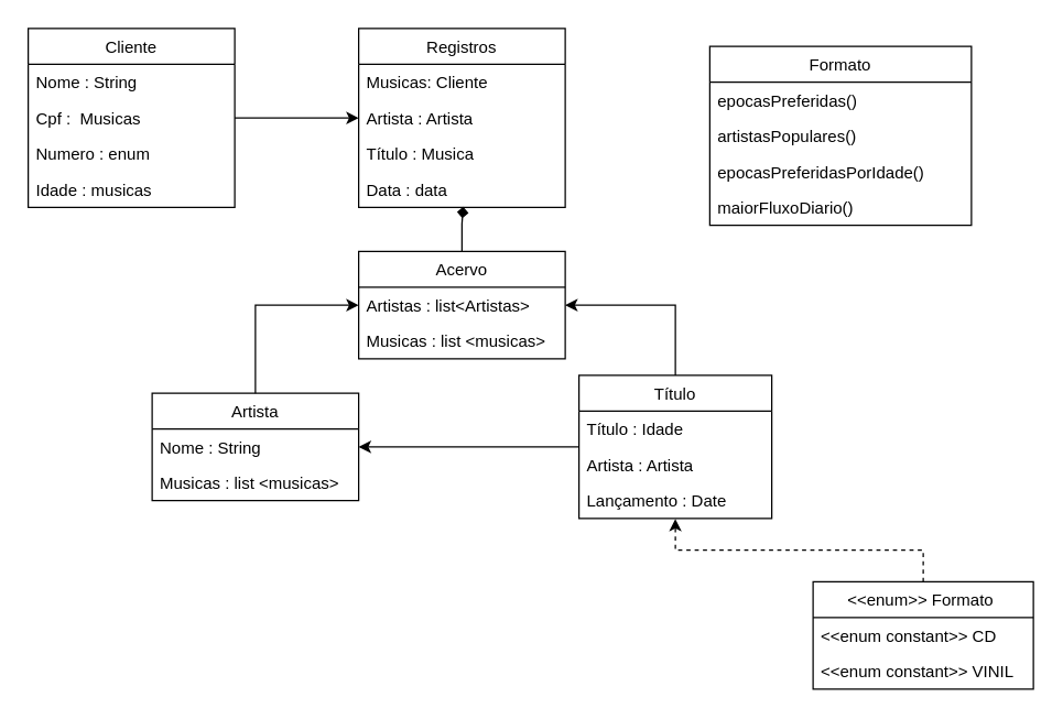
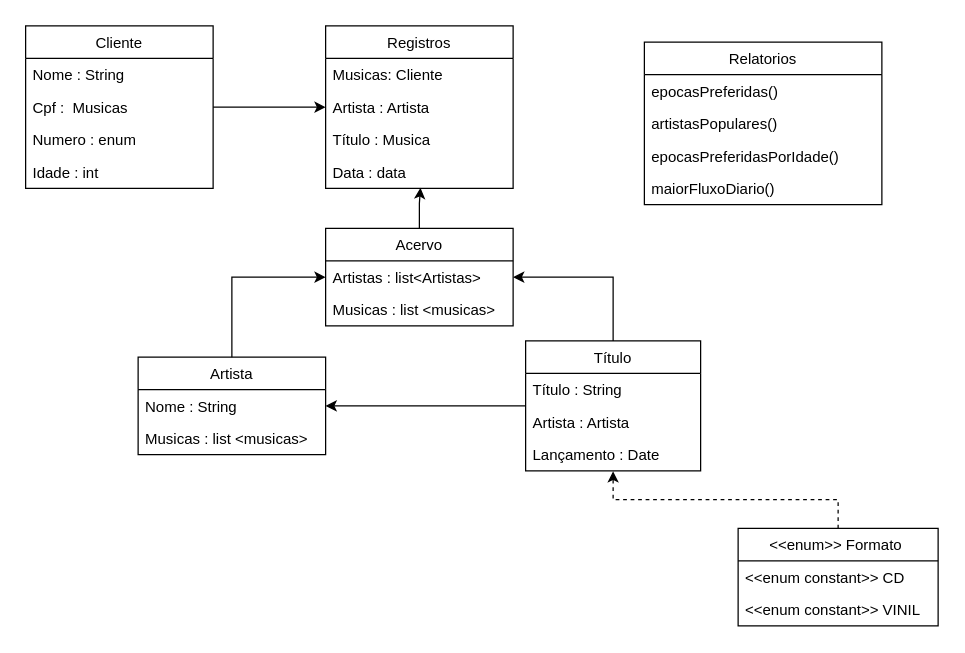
  <mxCell id="0" />
  <mxCell id="1" parent="0" />
  <mxCell id="2" style="edgeStyle=orthogonalEdgeStyle;rounded=0;orthogonalLoop=1;jettySize=auto;html=1;entryX=0;entryY=0.5;entryDx=0;entryDy=0;" edge="1" parent="1" source="3" target="34"><mxGeometry relative="1" as="geometry" /></mxCell>
  <mxCell id="3" value="Artista" style="swimlane;fontStyle=0;childLayout=stackLayout;horizontal=1;startSize=26;fillColor=none;horizontalStack=0;resizeParent=1;resizeParentMax=0;resizeLast=0;collapsible=1;marginBottom=0;" vertex="1" parent="1"><mxGeometry x="110" y="285" width="150" height="78" as="geometry" /></mxCell>
  <mxCell id="4" value="Nome : String" style="text;strokeColor=none;fillColor=none;align=left;verticalAlign=top;spacingLeft=4;spacingRight=4;overflow=hidden;rotatable=0;points=[[0,0.5],[1,0.5]];portConstraint=eastwest;" vertex="1" parent="3"><mxGeometry y="26" width="150" height="26" as="geometry" /></mxCell>
  <mxCell id="5" value="Musicas : list &lt;musicas&gt;&#10;" style="text;strokeColor=none;fillColor=none;align=left;verticalAlign=top;spacingLeft=4;spacingRight=4;overflow=hidden;rotatable=0;points=[[0,0.5],[1,0.5]];portConstraint=eastwest;" vertex="1" parent="3"><mxGeometry y="52" width="150" height="26" as="geometry" /></mxCell>
  <mxCell id="6" style="edgeStyle=orthogonalEdgeStyle;rounded=0;orthogonalLoop=1;jettySize=auto;html=1;entryX=1;entryY=0.5;entryDx=0;entryDy=0;" edge="1" parent="1" source="8" target="4"><mxGeometry relative="1" as="geometry" /></mxCell>
  <mxCell id="7" style="edgeStyle=orthogonalEdgeStyle;rounded=0;orthogonalLoop=1;jettySize=auto;html=1;entryX=1;entryY=0.5;entryDx=0;entryDy=0;" edge="1" parent="1" source="8" target="34"><mxGeometry relative="1" as="geometry" /></mxCell>
  <mxCell id="8" value="Título" style="swimlane;fontStyle=0;childLayout=stackLayout;horizontal=1;startSize=26;fillColor=none;horizontalStack=0;resizeParent=1;resizeParentMax=0;resizeLast=0;collapsible=1;marginBottom=0;" vertex="1" parent="1"><mxGeometry x="420" y="272" width="140" height="104" as="geometry" /></mxCell>
- <mxCell id="9" value="Título : Idade" style="text;strokeColor=none;fillColor=none;align=left;verticalAlign=top;spacingLeft=4;spacingRight=4;overflow=hidden;rotatable=0;points=[[0,0.5],[1,0.5]];portConstraint=eastwest;" vertex="1" parent="8"><mxGeometry y="26" width="140" height="26" as="geometry" /></mxCell>
+ <mxCell id="9" value="Título : String" style="text;strokeColor=none;fillColor=none;align=left;verticalAlign=top;spacingLeft=4;spacingRight=4;overflow=hidden;rotatable=0;points=[[0,0.5],[1,0.5]];portConstraint=eastwest;" vertex="1" parent="8"><mxGeometry y="26" width="140" height="26" as="geometry" /></mxCell>
  <mxCell id="10" value="Artista : Artista" style="text;strokeColor=none;fillColor=none;align=left;verticalAlign=top;spacingLeft=4;spacingRight=4;overflow=hidden;rotatable=0;points=[[0,0.5],[1,0.5]];portConstraint=eastwest;" vertex="1" parent="8"><mxGeometry y="52" width="140" height="26" as="geometry" /></mxCell>
  <mxCell id="11" value="Lançamento : Date" style="text;strokeColor=none;fillColor=none;align=left;verticalAlign=top;spacingLeft=4;spacingRight=4;overflow=hidden;rotatable=0;points=[[0,0.5],[1,0.5]];portConstraint=eastwest;" vertex="1" parent="8"><mxGeometry y="78" width="140" height="26" as="geometry" /></mxCell>
  <mxCell id="12" style="edgeStyle=orthogonalEdgeStyle;rounded=0;orthogonalLoop=1;jettySize=auto;html=1;entryX=0.5;entryY=1.013;entryDx=0;entryDy=0;entryPerimeter=0;dashed=1;" edge="1" parent="1" source="13" target="11"><mxGeometry relative="1" as="geometry" /></mxCell>
  <mxCell id="13" value="&lt;&lt;enum&gt;&gt; Formato " style="swimlane;fontStyle=0;childLayout=stackLayout;horizontal=1;startSize=26;fillColor=none;horizontalStack=0;resizeParent=1;resizeParentMax=0;resizeLast=0;collapsible=1;marginBottom=0;" vertex="1" parent="1"><mxGeometry x="590" y="422" width="160" height="78" as="geometry" /></mxCell>
  <mxCell id="14" value="&lt;&lt;enum constant&gt;&gt; CD" style="text;strokeColor=none;fillColor=none;align=left;verticalAlign=top;spacingLeft=4;spacingRight=4;overflow=hidden;rotatable=0;points=[[0,0.5],[1,0.5]];portConstraint=eastwest;" vertex="1" parent="13"><mxGeometry y="26" width="160" height="26" as="geometry" /></mxCell>
  <mxCell id="15" value="&lt;&lt;enum constant&gt;&gt; VINIL" style="text;strokeColor=none;fillColor=none;align=left;verticalAlign=top;spacingLeft=4;spacingRight=4;overflow=hidden;rotatable=0;points=[[0,0.5],[1,0.5]];portConstraint=eastwest;" vertex="1" parent="13"><mxGeometry y="52" width="160" height="26" as="geometry" /></mxCell>
- <mxCell id="16" value="Formato" style="swimlane;fontStyle=0;childLayout=stackLayout;horizontal=1;startSize=26;fillColor=none;horizontalStack=0;resizeParent=1;resizeParentMax=0;resizeLast=0;collapsible=1;marginBottom=0;" vertex="1" parent="1"><mxGeometry x="515" y="33" width="190" height="130" as="geometry" /></mxCell>
+ <mxCell id="16" value="Relatorios" style="swimlane;fontStyle=0;childLayout=stackLayout;horizontal=1;startSize=26;fillColor=none;horizontalStack=0;resizeParent=1;resizeParentMax=0;resizeLast=0;collapsible=1;marginBottom=0;" vertex="1" parent="1"><mxGeometry x="515" y="33" width="190" height="130" as="geometry" /></mxCell>
  <mxCell id="17" value="epocasPreferidas()" style="text;strokeColor=none;fillColor=none;align=left;verticalAlign=top;spacingLeft=4;spacingRight=4;overflow=hidden;rotatable=0;points=[[0,0.5],[1,0.5]];portConstraint=eastwest;" vertex="1" parent="16"><mxGeometry y="26" width="190" height="26" as="geometry" /></mxCell>
  <mxCell id="18" value="artistasPopulares()" style="text;strokeColor=none;fillColor=none;align=left;verticalAlign=top;spacingLeft=4;spacingRight=4;overflow=hidden;rotatable=0;points=[[0,0.5],[1,0.5]];portConstraint=eastwest;" vertex="1" parent="16"><mxGeometry y="52" width="190" height="26" as="geometry" /></mxCell>
  <mxCell id="19" value="epocasPreferidasPorIdade()" style="text;strokeColor=none;fillColor=none;align=left;verticalAlign=top;spacingLeft=4;spacingRight=4;overflow=hidden;rotatable=0;points=[[0,0.5],[1,0.5]];portConstraint=eastwest;" vertex="1" parent="16"><mxGeometry y="78" width="190" height="26" as="geometry" /></mxCell>
  <mxCell id="20" value="maiorFluxoDiario()" style="text;strokeColor=none;fillColor=none;align=left;verticalAlign=top;spacingLeft=4;spacingRight=4;overflow=hidden;rotatable=0;points=[[0,0.5],[1,0.5]];portConstraint=eastwest;" vertex="1" parent="16"><mxGeometry y="104" width="190" height="26" as="geometry" /></mxCell>
  <mxCell id="21" value="Registros" style="swimlane;fontStyle=0;childLayout=stackLayout;horizontal=1;startSize=26;fillColor=none;horizontalStack=0;resizeParent=1;resizeParentMax=0;resizeLast=0;collapsible=1;marginBottom=0;" vertex="1" parent="1"><mxGeometry x="260" y="20" width="150" height="130" as="geometry" /></mxCell>
  <mxCell id="22" value="Musicas: Cliente" style="text;strokeColor=none;fillColor=none;align=left;verticalAlign=top;spacingLeft=4;spacingRight=4;overflow=hidden;rotatable=0;points=[[0,0.5],[1,0.5]];portConstraint=eastwest;" vertex="1" parent="21"><mxGeometry y="26" width="150" height="26" as="geometry" /></mxCell>
  <mxCell id="23" value="Artista : Artista" style="text;strokeColor=none;fillColor=none;align=left;verticalAlign=top;spacingLeft=4;spacingRight=4;overflow=hidden;rotatable=0;points=[[0,0.5],[1,0.5]];portConstraint=eastwest;" vertex="1" parent="21"><mxGeometry y="52" width="150" height="26" as="geometry" /></mxCell>
  <mxCell id="24" value="Título : Musica" style="text;strokeColor=none;fillColor=none;align=left;verticalAlign=top;spacingLeft=4;spacingRight=4;overflow=hidden;rotatable=0;points=[[0,0.5],[1,0.5]];portConstraint=eastwest;" vertex="1" parent="21"><mxGeometry y="78" width="150" height="26" as="geometry" /></mxCell>
  <mxCell id="25" value="Data : data" style="text;strokeColor=none;fillColor=none;align=left;verticalAlign=top;spacingLeft=4;spacingRight=4;overflow=hidden;rotatable=0;points=[[0,0.5],[1,0.5]];portConstraint=eastwest;" vertex="1" parent="21"><mxGeometry y="104" width="150" height="26" as="geometry" /></mxCell>
  <mxCell id="26" style="edgeStyle=orthogonalEdgeStyle;rounded=0;orthogonalLoop=1;jettySize=auto;html=1;entryX=0;entryY=0.5;entryDx=0;entryDy=0;" edge="1" parent="1" source="27" target="23"><mxGeometry relative="1" as="geometry" /></mxCell>
  <mxCell id="27" value="Cliente" style="swimlane;fontStyle=0;childLayout=stackLayout;horizontal=1;startSize=26;fillColor=none;horizontalStack=0;resizeParent=1;resizeParentMax=0;resizeLast=0;collapsible=1;marginBottom=0;" vertex="1" parent="1"><mxGeometry x="20" y="20" width="150" height="130" as="geometry" /></mxCell>
  <mxCell id="28" value="Nome : String" style="text;strokeColor=none;fillColor=none;align=left;verticalAlign=top;spacingLeft=4;spacingRight=4;overflow=hidden;rotatable=0;points=[[0,0.5],[1,0.5]];portConstraint=eastwest;" vertex="1" parent="27"><mxGeometry y="26" width="150" height="26" as="geometry" /></mxCell>
  <mxCell id="29" value="Cpf :  Musicas" style="text;strokeColor=none;fillColor=none;align=left;verticalAlign=top;spacingLeft=4;spacingRight=4;overflow=hidden;rotatable=0;points=[[0,0.5],[1,0.5]];portConstraint=eastwest;" vertex="1" parent="27"><mxGeometry y="52" width="150" height="26" as="geometry" /></mxCell>
  <mxCell id="30" value="Numero : enum" style="text;strokeColor=none;fillColor=none;align=left;verticalAlign=top;spacingLeft=4;spacingRight=4;overflow=hidden;rotatable=0;points=[[0,0.5],[1,0.5]];portConstraint=eastwest;" vertex="1" parent="27"><mxGeometry y="78" width="150" height="26" as="geometry" /></mxCell>
- <mxCell id="31" value="Idade : musicas" style="text;strokeColor=none;fillColor=none;align=left;verticalAlign=top;spacingLeft=4;spacingRight=4;overflow=hidden;rotatable=0;points=[[0,0.5],[1,0.5]];portConstraint=eastwest;" vertex="1" parent="27"><mxGeometry y="104" width="150" height="26" as="geometry" /></mxCell>
- <mxCell id="32" style="edgeStyle=orthogonalEdgeStyle;rounded=0;orthogonalLoop=1;jettySize=auto;html=1;entryX=0.506;entryY=0.981;entryDx=0;entryDy=0;entryPerimeter=0;endArrow=diamond;" edge="1" parent="1" source="33" target="25"><mxGeometry relative="1" as="geometry" /></mxCell>
+ <mxCell id="31" value="Idade : int" style="text;strokeColor=none;fillColor=none;align=left;verticalAlign=top;spacingLeft=4;spacingRight=4;overflow=hidden;rotatable=0;points=[[0,0.5],[1,0.5]];portConstraint=eastwest;" vertex="1" parent="27"><mxGeometry y="104" width="150" height="26" as="geometry" /></mxCell>
+ <mxCell id="32" style="edgeStyle=orthogonalEdgeStyle;rounded=0;orthogonalLoop=1;jettySize=auto;html=1;entryX=0.506;entryY=0.981;entryDx=0;entryDy=0;entryPerimeter=0;" edge="1" parent="1" source="33" target="25"><mxGeometry relative="1" as="geometry" /></mxCell>
  <mxCell id="33" value="Acervo" style="swimlane;fontStyle=0;childLayout=stackLayout;horizontal=1;startSize=26;fillColor=none;horizontalStack=0;resizeParent=1;resizeParentMax=0;resizeLast=0;collapsible=1;marginBottom=0;" vertex="1" parent="1"><mxGeometry x="260" y="182" width="150" height="78" as="geometry" /></mxCell>
  <mxCell id="34" value="Artistas : list&lt;Artistas&gt;" style="text;strokeColor=none;fillColor=none;align=left;verticalAlign=top;spacingLeft=4;spacingRight=4;overflow=hidden;rotatable=0;points=[[0,0.5],[1,0.5]];portConstraint=eastwest;" vertex="1" parent="33"><mxGeometry y="26" width="150" height="26" as="geometry" /></mxCell>
  <mxCell id="35" value="Musicas : list &lt;musicas&gt;&#10;" style="text;strokeColor=none;fillColor=none;align=left;verticalAlign=top;spacingLeft=4;spacingRight=4;overflow=hidden;rotatable=0;points=[[0,0.5],[1,0.5]];portConstraint=eastwest;" vertex="1" parent="33"><mxGeometry y="52" width="150" height="26" as="geometry" /></mxCell>
